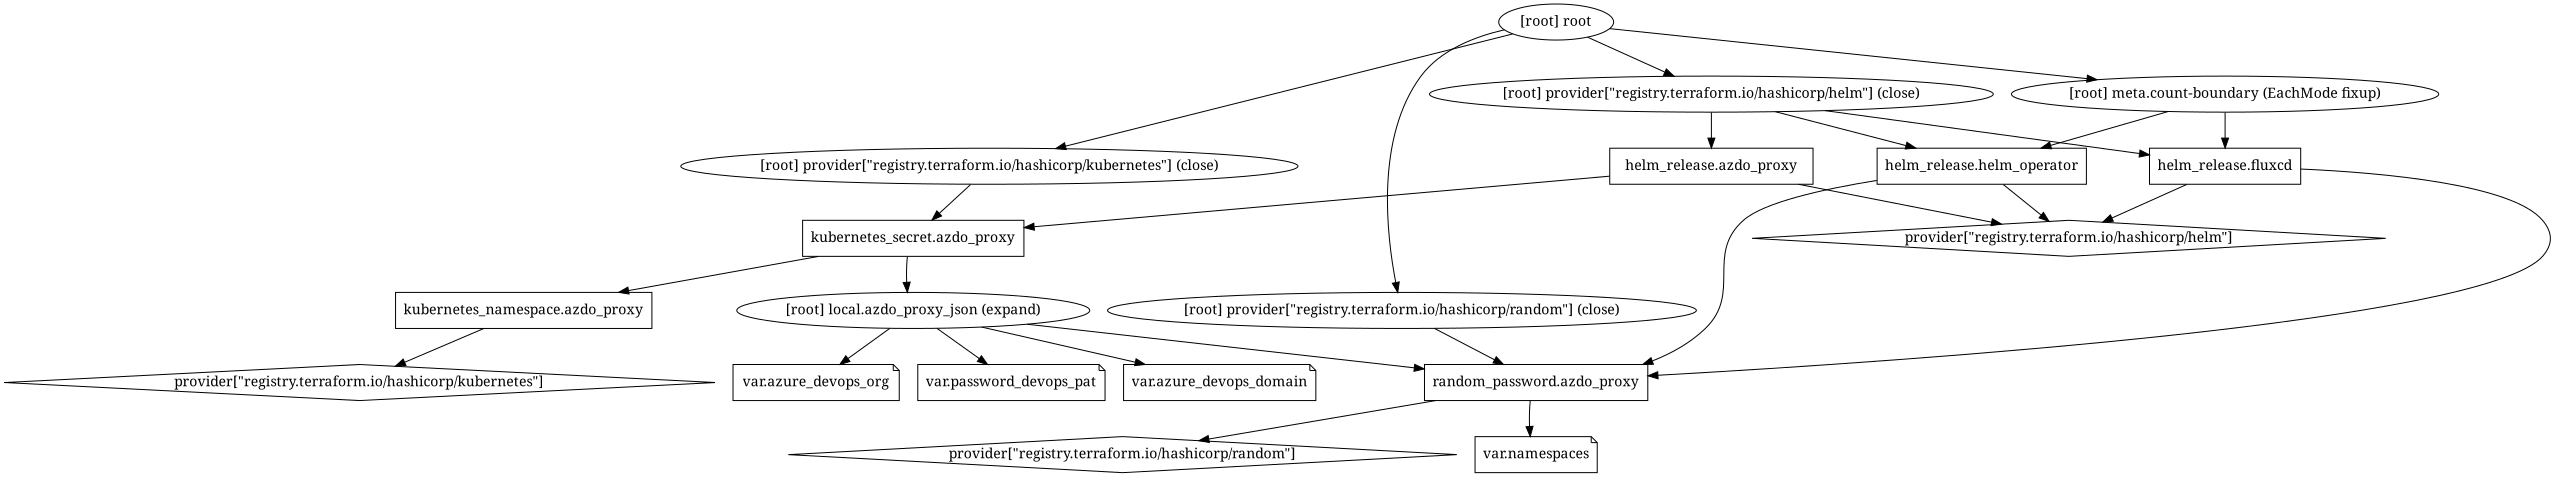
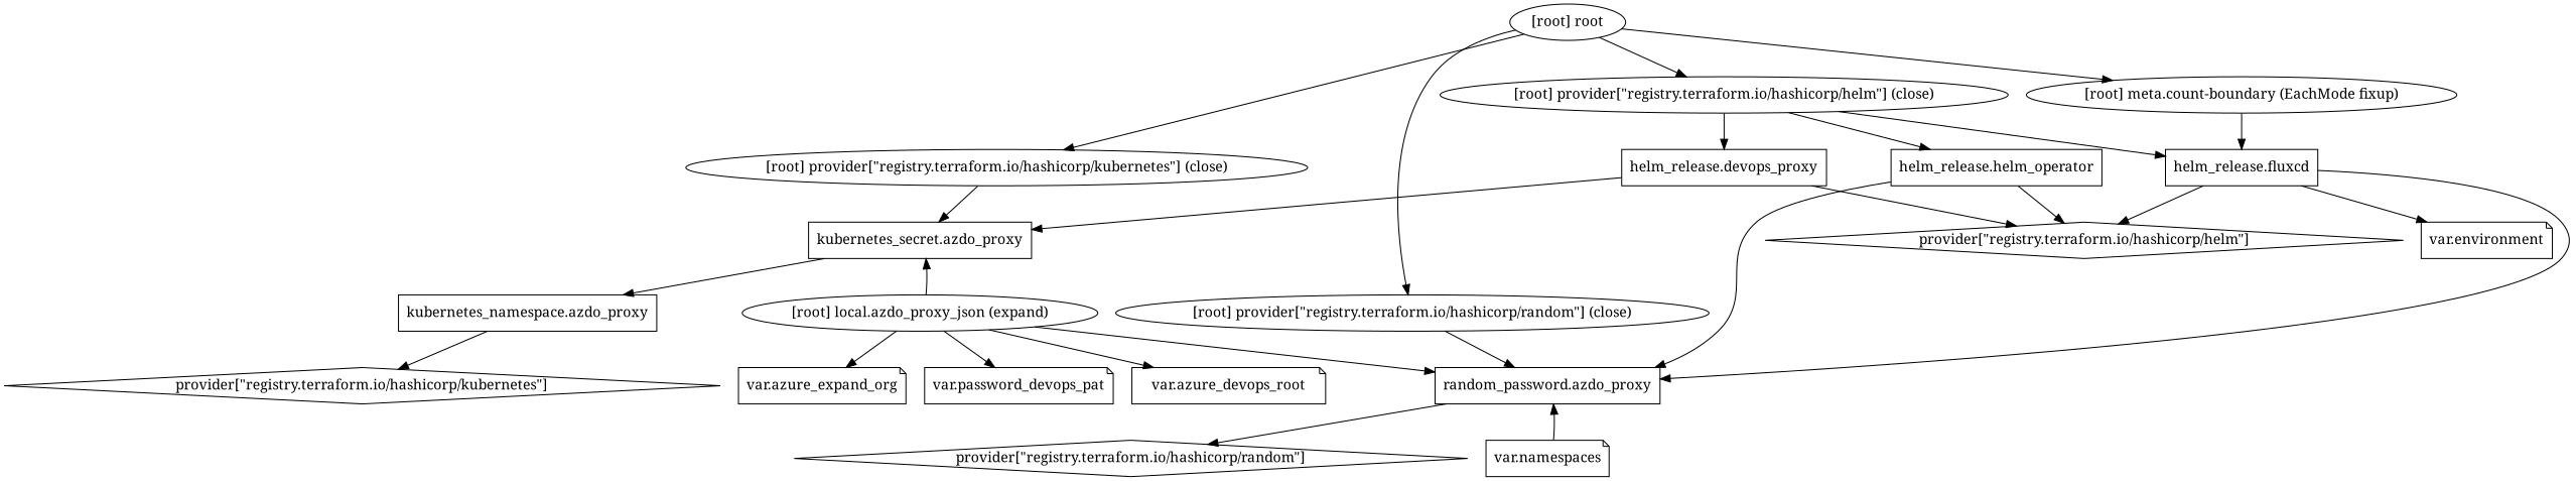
  digraph {
    compound=true
    fontname="Noto Serif"
    newrank=true
    node [fontname="Noto Serif"]
    edge [fontname="Noto Serif"]
-   n1 [label="helm_release.azdo_proxy" shape=box]
+   n1 [label="helm_release.devops_proxy" shape=box]
    n2 [label="kubernetes_secret.azdo_proxy" shape=box]
    n3 [label="provider[\"registry.terraform.io/hashicorp/helm\"]" shape=diamond]
    n4 [label="helm_release.fluxcd" shape=box]
    n5 [label="random_password.azdo_proxy" shape=box]
+   n6 [label="var.environment" shape=note]
    n7 [label="helm_release.helm_operator" shape=box]
    n8 [label="kubernetes_namespace.azdo_proxy" shape=box]
    n9 [label="provider[\"registry.terraform.io/hashicorp/kubernetes\"]" shape=diamond]
    "[root] local.azdo_proxy_json (expand)"
    n11 [label="provider[\"registry.terraform.io/hashicorp/random\"]" shape=diamond]
    n12 [label="var.namespaces" shape=note]
-   n13 [label="var.azure_devops_domain" shape=note]
-   n14 [label="var.azure_devops_org" shape=note]
+   n13 [label="var.azure_devops_root" shape=note]
+   n14 [label="var.azure_expand_org" shape=note]
    n15 [label="var.password_devops_pat" shape=note]
    "[root] meta.count-boundary (EachMode fixup)"
    "[root] provider[\"registry.terraform.io/hashicorp/helm\"] (close)"
    "[root] provider[\"registry.terraform.io/hashicorp/kubernetes\"] (close)"
    "[root] provider[\"registry.terraform.io/hashicorp/random\"] (close)"
    "[root] root"
    subgraph sub_1 {
      n1
      n2
      n3
      n4
      n5
+     n6
      n7
      n8
      n9
      "[root] local.azdo_proxy_json (expand)"
      n11
      n12
      n13
      n14
      n15
      "[root] meta.count-boundary (EachMode fixup)"
      "[root] provider[\"registry.terraform.io/hashicorp/helm\"] (close)"
      "[root] provider[\"registry.terraform.io/hashicorp/kubernetes\"] (close)"
      "[root] provider[\"registry.terraform.io/hashicorp/random\"] (close)"
      "[root] root"
    }
    n1 -> n2
    n1 -> n3
    n2 -> n8
-   n2 -> "[root] local.azdo_proxy_json (expand)"
+   "[root] local.azdo_proxy_json (expand)" -> n2
    n4 -> n3
    n4 -> n5
+   n4 -> n6
    n5 -> n11
-   n5 -> n12
+   n12 -> n5
    n7 -> n3
    n7 -> n5
    n8 -> n9
    "[root] local.azdo_proxy_json (expand)" -> n5
    "[root] local.azdo_proxy_json (expand)" -> n13
    "[root] local.azdo_proxy_json (expand)" -> n14
    "[root] local.azdo_proxy_json (expand)" -> n15
    "[root] meta.count-boundary (EachMode fixup)" -> n4
-   "[root] meta.count-boundary (EachMode fixup)" -> n7
    "[root] provider[\"registry.terraform.io/hashicorp/helm\"] (close)" -> n1
    "[root] provider[\"registry.terraform.io/hashicorp/helm\"] (close)" -> n4
    "[root] provider[\"registry.terraform.io/hashicorp/helm\"] (close)" -> n7
    "[root] provider[\"registry.terraform.io/hashicorp/kubernetes\"] (close)" -> n2
    "[root] provider[\"registry.terraform.io/hashicorp/random\"] (close)" -> n5
    "[root] root" -> "[root] meta.count-boundary (EachMode fixup)"
    "[root] root" -> "[root] provider[\"registry.terraform.io/hashicorp/helm\"] (close)"
    "[root] root" -> "[root] provider[\"registry.terraform.io/hashicorp/kubernetes\"] (close)"
    "[root] root" -> "[root] provider[\"registry.terraform.io/hashicorp/random\"] (close)"
  }
